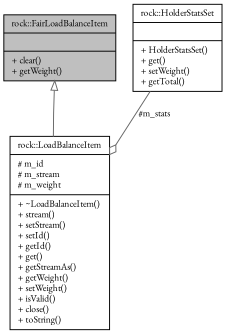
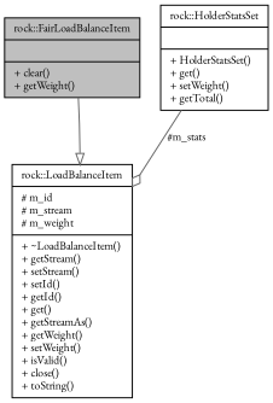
  digraph {
    fontname="EB Garamond"
    node [color=black fillcolor=white fontname="EB Garamond" fontsize=10 shape=record style=filled]
    edge [color=gray40 fontname="EB Garamond" fontsize=10 labelfontname=Helvetica labelfontsize=10 style=solid]
    n1 [fillcolor=grey75 fontcolor=black height=0.2 label="{rock::FairLoadBalanceItem\n||+ clear()\l+ getWeight()\l}" width=0.4]
-   n2 [height=0.2 label="{rock::LoadBalanceItem\n|# m_id\l# m_stream\l# m_weight\l|+ ~LoadBalanceItem()\l+ stream()\l+ setStream()\l+ setId()\l+ getId()\l+ get()\l+ getStreamAs()\l+ getWeight()\l+ setWeight()\l+ isValid()\l+ close()\l+ toString()\l}" width=0.4]
+   n2 [height=0.2 label="{rock::LoadBalanceItem\n|# m_id\l# m_stream\l# m_weight\l|+ ~LoadBalanceItem()\l+ getStream()\l+ setStream()\l+ setId()\l+ getId()\l+ get()\l+ getStreamAs()\l+ getWeight()\l+ setWeight()\l+ isValid()\l+ close()\l+ toString()\l}" width=0.4]
    n3 [height=0.2 label="{rock::HolderStatsSet\n||+ HolderStatsSet()\l+ get()\l+ setWeight()\l+ getTotal()\l}" width=0.4]
-   n1 -> n2 [arrowtail=onormal dir=back]
+   n2 -> n1 [arrowtail=onormal dir=back]
    n3 -> n2 [arrowhead=odiamond label=" #m_stats"]
  }
